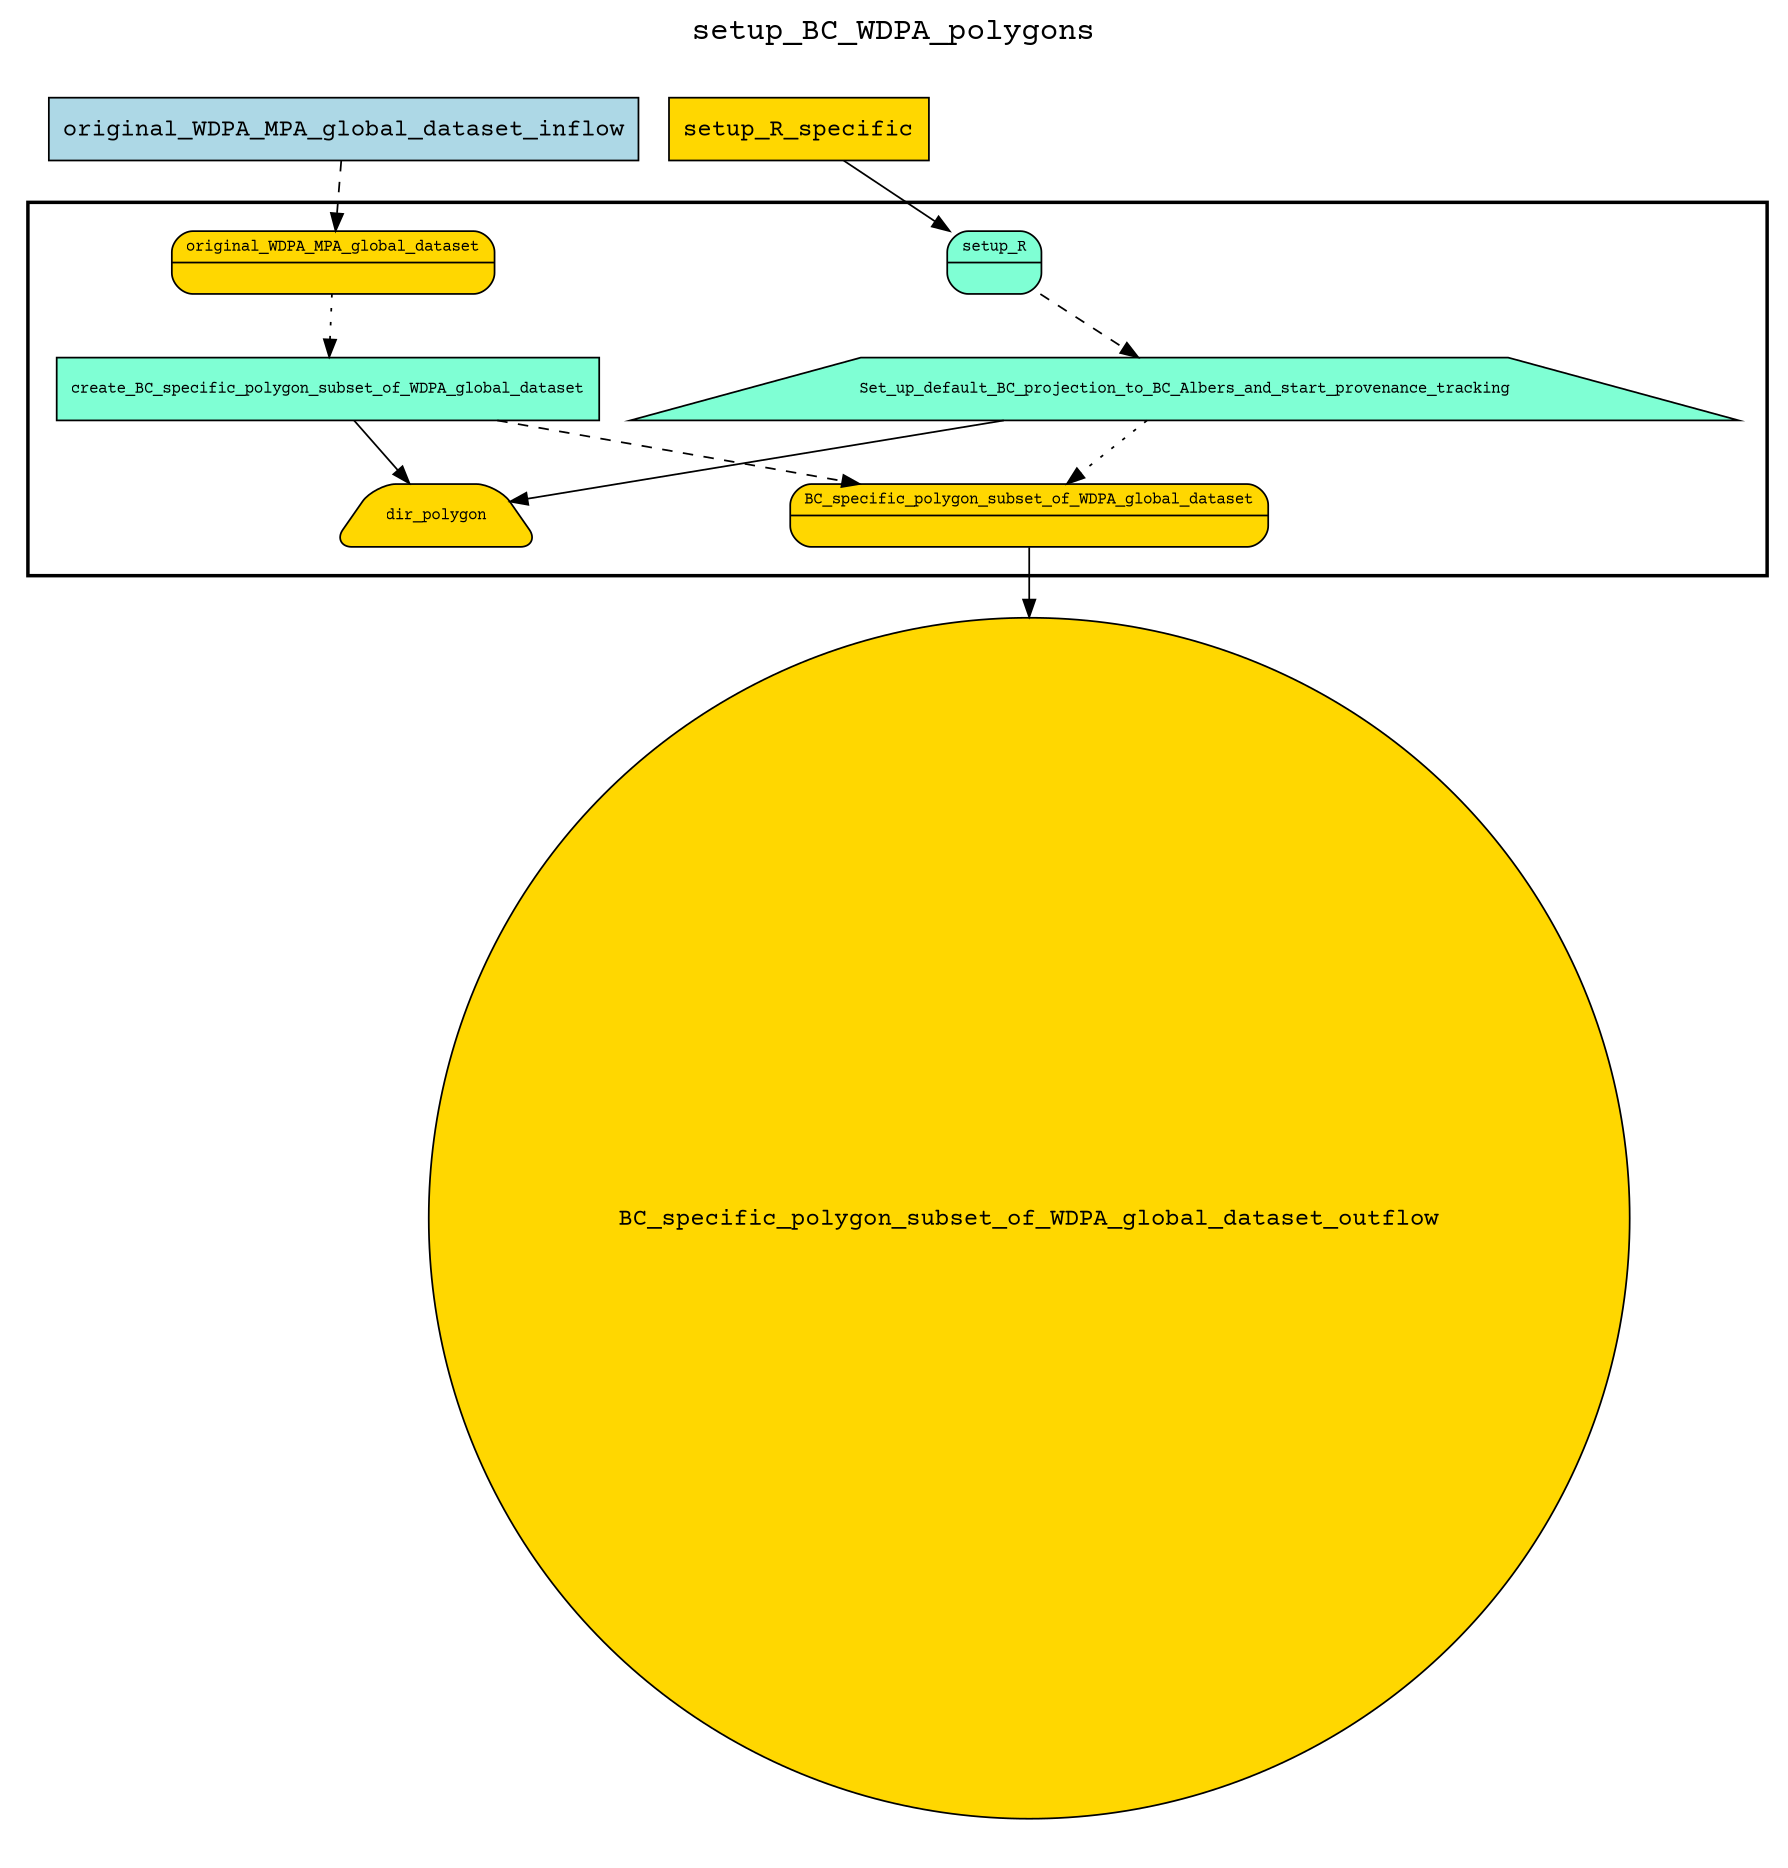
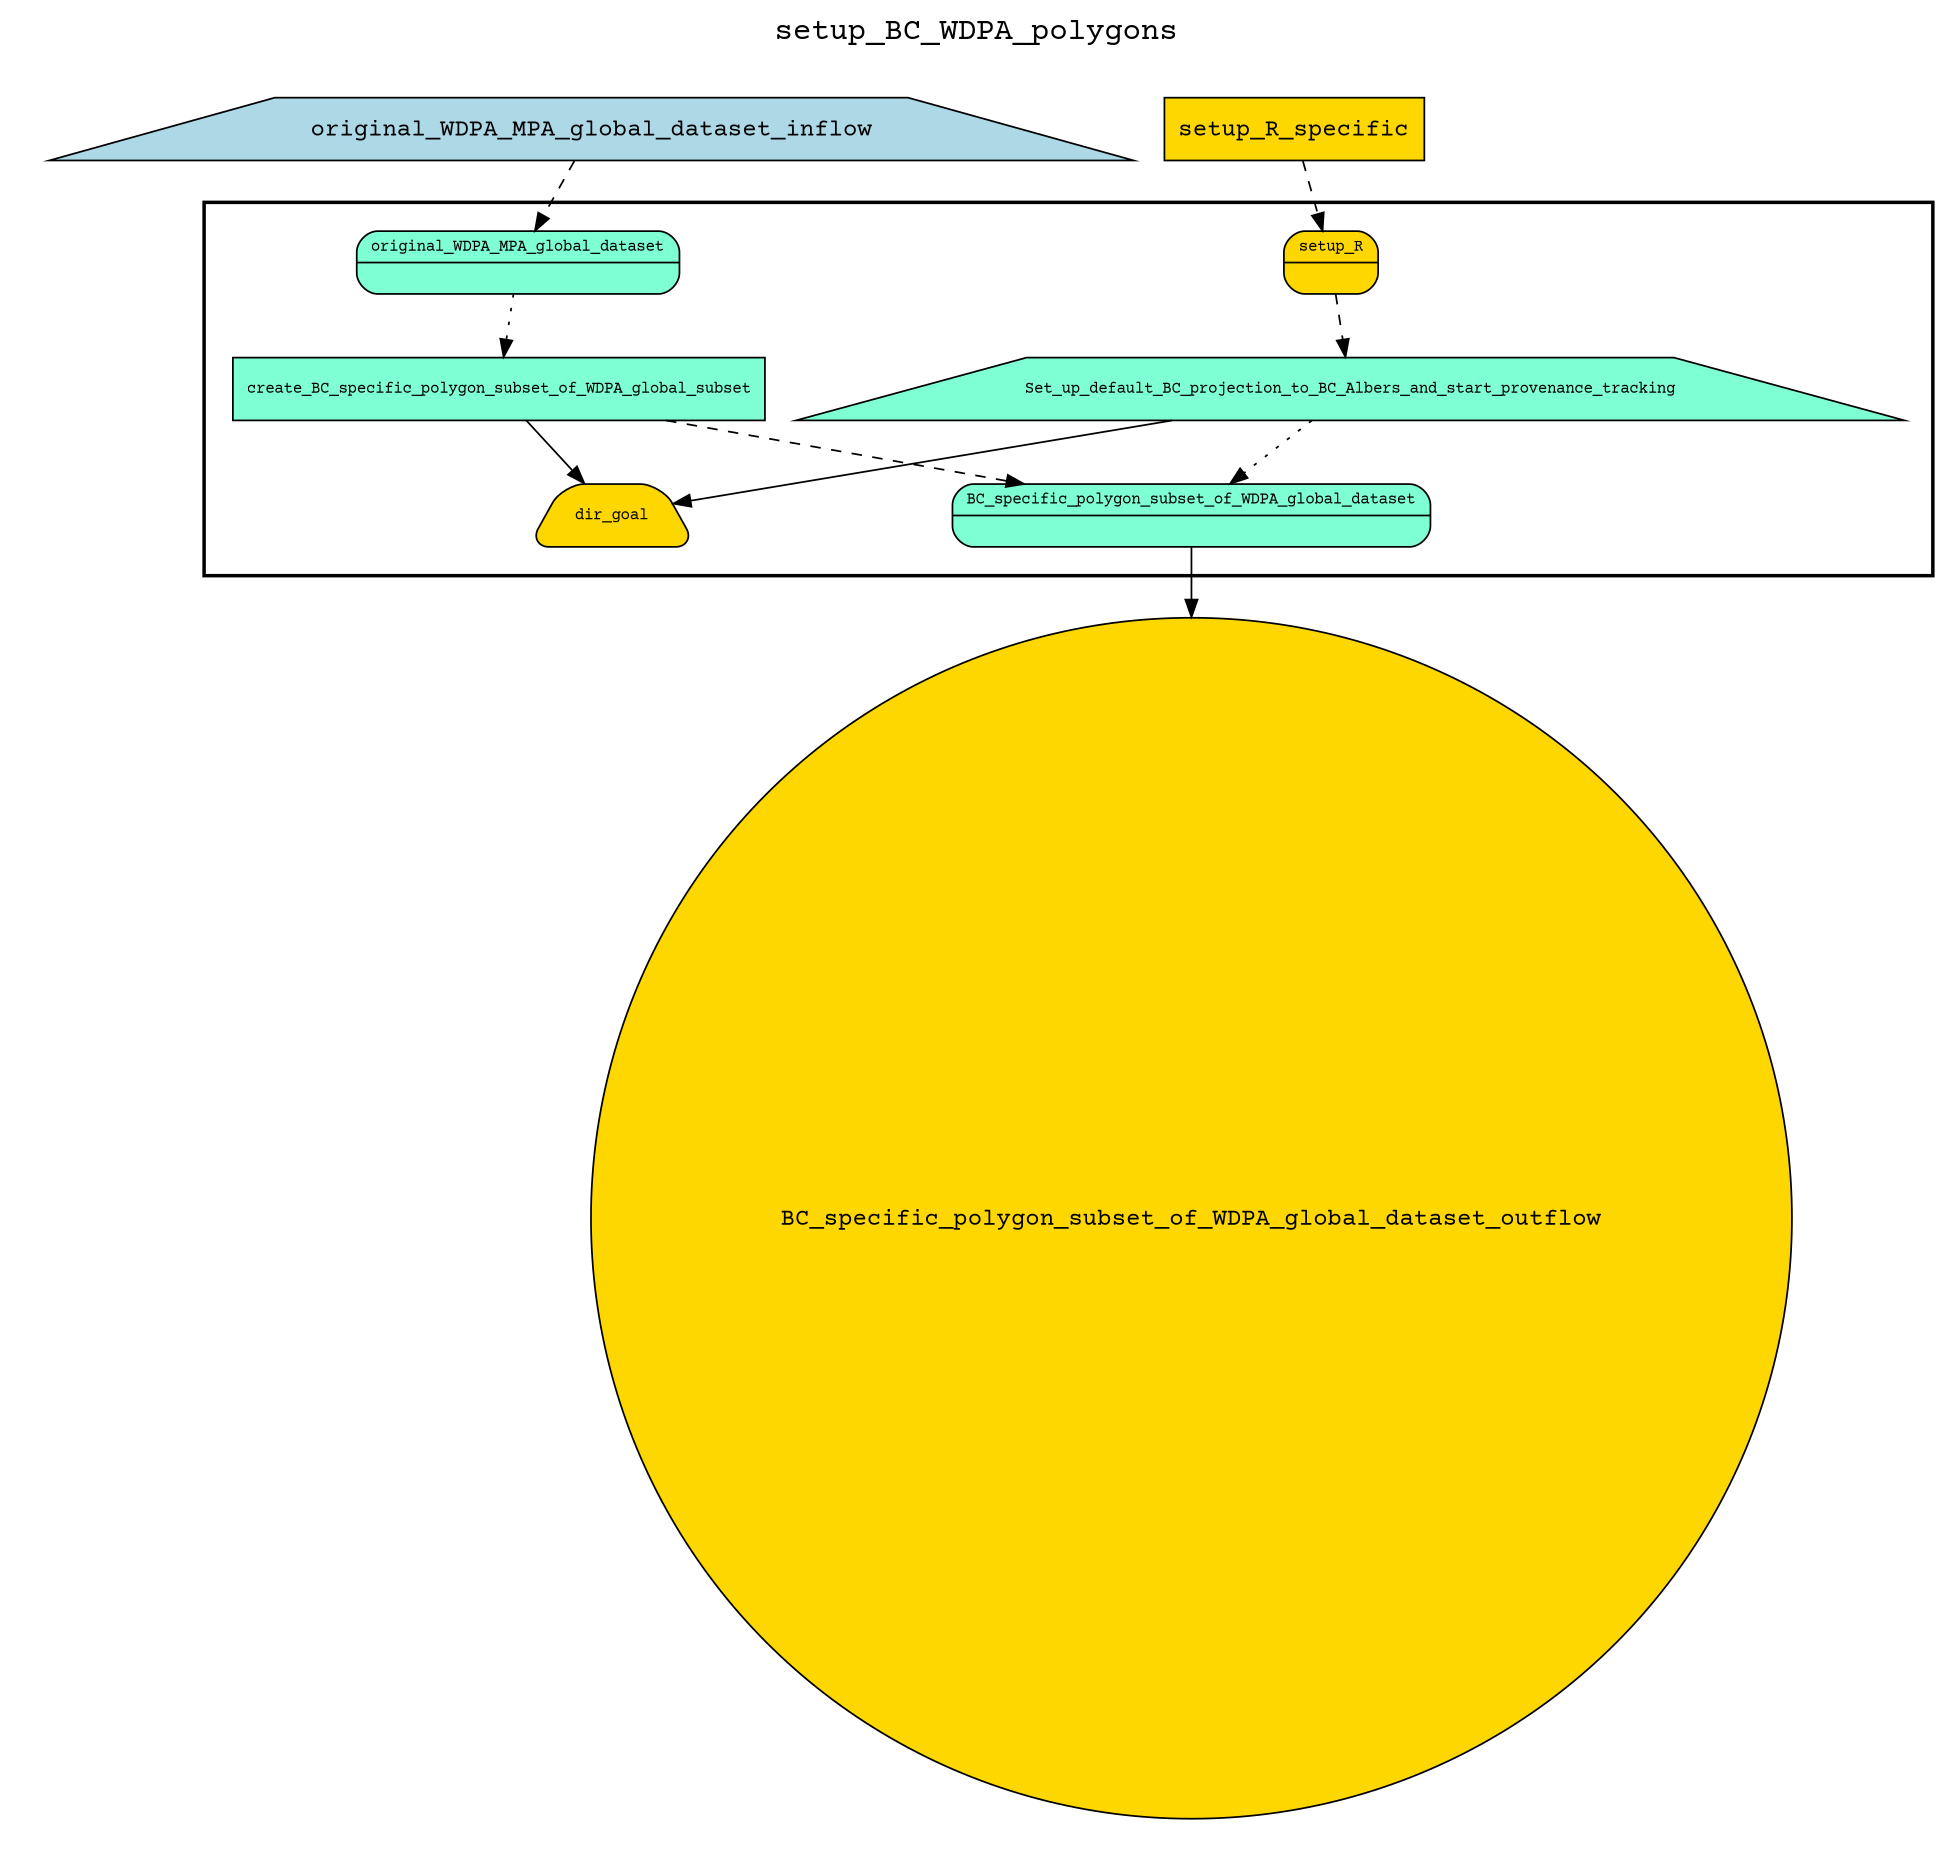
  digraph {
    fontname="Courier Prime"
    fontsize=18
    label=setup_BC_WDPA_polygons
    labelloc=t
    rankdir=TB
    node [fillcolor=aquamarine fontname="Courier Prime" fontsize=9 peripheries=1 shape=trapezium style=filled]
    edge [fontname="Courier Prime" style=dashed]
    Set_up_default_BC_projection_to_BC_Albers_and_start_provenance_tracking
-   create_BC_specific_polygon_subset_of_WDPA_global_dataset [shape=box]
-   n3 [label="{<f0> setup_R |<f1>}" rankdir=LR shape=record style="rounded,filled"]
-   n4 [fillcolor=gold label="{<f0> original_WDPA_MPA_global_dataset |<f1>}" rankdir=LR shape=record style="rounded,filled"]
-   dir_goal [fillcolor=gold style="rounded,filled" label=dir_polygon]
-   n6 [fillcolor=gold label="{<f0> BC_specific_polygon_subset_of_WDPA_global_dataset |<f1>}" rankdir=LR shape=record style="rounded,filled"]
+   create_BC_specific_polygon_subset_of_WDPA_global_dataset [shape=box label=create_BC_specific_polygon_subset_of_WDPA_global_subset]
+   n3 [fillcolor=gold label="{<f0> setup_R |<f1>}" rankdir=LR shape=record style="rounded,filled"]
+   n4 [label="{<f0> original_WDPA_MPA_global_dataset |<f1>}" rankdir=LR shape=record style="rounded,filled"]
+   dir_goal [fillcolor=gold style="rounded,filled"]
+   n6 [label="{<f0> BC_specific_polygon_subset_of_WDPA_global_dataset |<f1>}" rankdir=LR shape=record style="rounded,filled"]
    n7 [fillcolor=gold label=setup_R_specific shape=box width=0.2 fontsize=""]
-   original_WDPA_MPA_global_dataset_inflow [fillcolor=lightblue shape=box width=0.2 fontsize=""]
+   original_WDPA_MPA_global_dataset_inflow [fillcolor=lightblue width=0.2 fontsize=""]
    BC_specific_polygon_subset_of_WDPA_global_dataset_outflow [fillcolor=gold shape=circle width=0.2 fontsize=""]
    subgraph cluster_1 {
      color=black
      label=""
      penwidth=2
      subgraph cluster_2 {
        color=white
        label=""
        penwidth=2
        Set_up_default_BC_projection_to_BC_Albers_and_start_provenance_tracking
        create_BC_specific_polygon_subset_of_WDPA_global_dataset
        n3
        n4
        dir_goal
        n6
      }
    }
    subgraph cluster_3 {
      color=white
      label=""
      penwidth=2
      subgraph cluster_4 {
        color=white
        label=""
        penwidth=2
        n7
        original_WDPA_MPA_global_dataset_inflow
      }
    }
    subgraph cluster_5 {
      color=white
      label=""
      penwidth=2
      subgraph cluster_6 {
        color=white
        label=""
        penwidth=2
        BC_specific_polygon_subset_of_WDPA_global_dataset_outflow
      }
    }
    Set_up_default_BC_projection_to_BC_Albers_and_start_provenance_tracking -> dir_goal [style=solid]
    Set_up_default_BC_projection_to_BC_Albers_and_start_provenance_tracking -> n6 [style=dotted]
    create_BC_specific_polygon_subset_of_WDPA_global_dataset -> dir_goal [style=solid]
    create_BC_specific_polygon_subset_of_WDPA_global_dataset -> n6
    n3 -> Set_up_default_BC_projection_to_BC_Albers_and_start_provenance_tracking
    n4 -> create_BC_specific_polygon_subset_of_WDPA_global_dataset [style=dotted]
    n6 -> BC_specific_polygon_subset_of_WDPA_global_dataset_outflow [style=solid]
-   n7 -> n3 [style=solid]
+   n7 -> n3
    original_WDPA_MPA_global_dataset_inflow -> n4
  }
